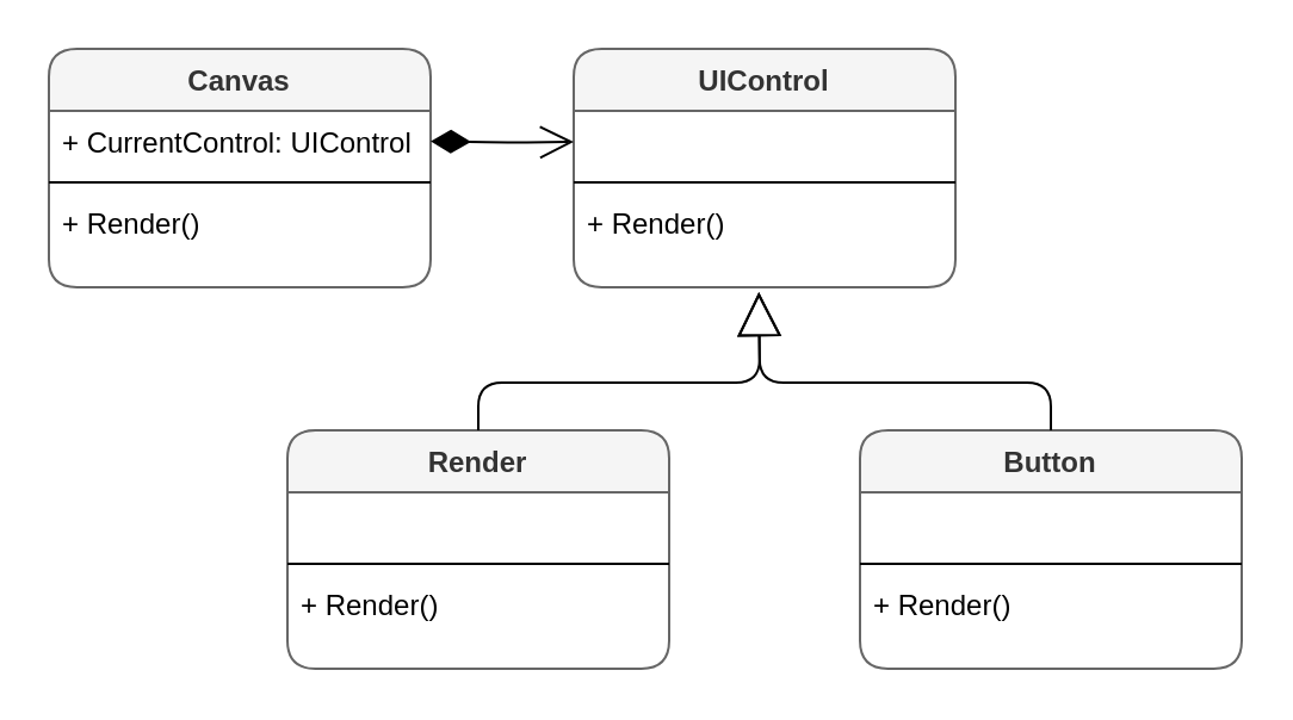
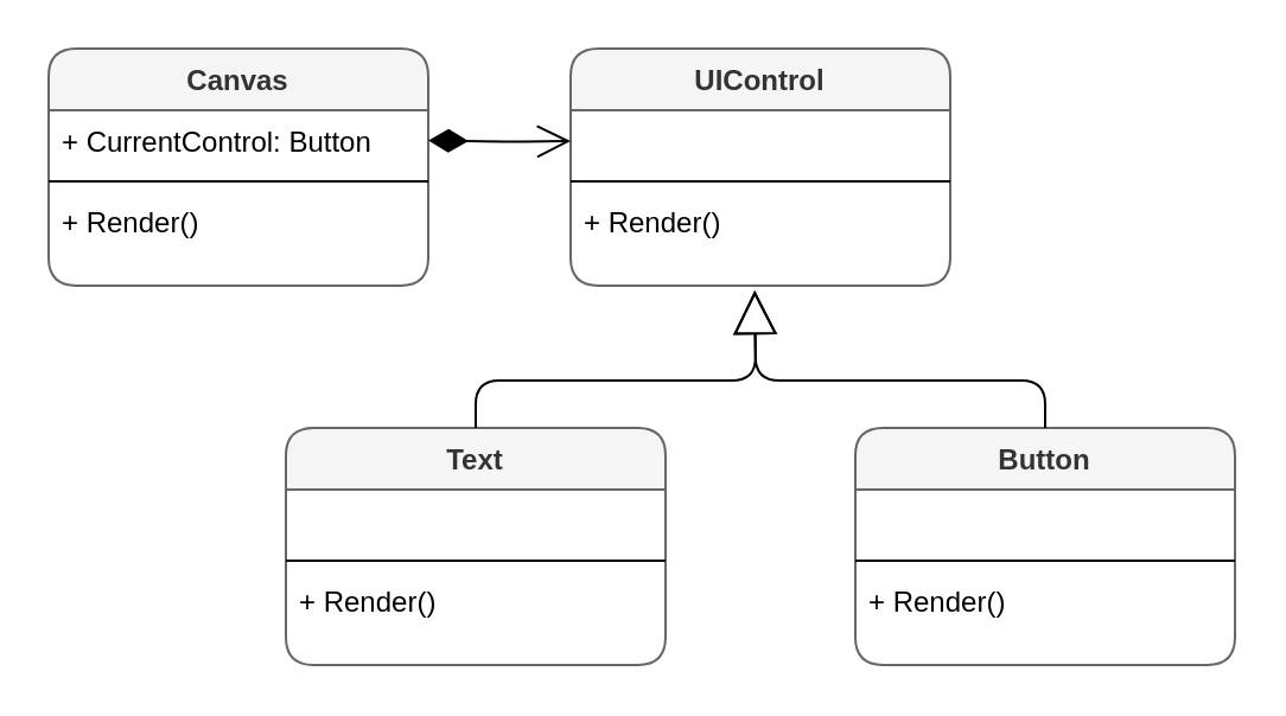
  <mxCell id="0" />
  <mxCell id="1" parent="0" />
  <mxCell id="2" value="Canvas" style="swimlane;fontStyle=1;align=center;verticalAlign=top;childLayout=stackLayout;horizontal=1;startSize=26;horizontalStack=0;resizeParent=1;resizeParentMax=0;resizeLast=0;collapsible=1;marginBottom=0;resizeHeight=1;rounded=1;shadow=0;sketch=0;noLabel=0;portConstraintRotation=0;expand=1;resizable=1;treeFolding=0;pointerEvents=1;deletable=1;autosize=0;container=0;swimlaneFillColor=none;fillColor=#f5f5f5;strokeColor=#666666;fontColor=#333333;" vertex="1" parent="1"><mxGeometry x="20" y="20" width="160" height="100" as="geometry"><mxRectangle x="40" y="40" width="70" height="26" as="alternateBounds" /></mxGeometry></mxCell>
- <mxCell id="3" value="+ CurrentControl: UIControl" style="text;strokeColor=none;fillColor=none;align=left;verticalAlign=top;spacingLeft=4;spacingRight=4;overflow=hidden;rotatable=0;points=[[0,0.5],[1,0.5]];portConstraint=eastwest;" vertex="1" parent="2"><mxGeometry y="26" width="160" height="26" as="geometry" /></mxCell>
+ <mxCell id="3" value="+ CurrentControl: Button" style="text;strokeColor=none;fillColor=none;align=left;verticalAlign=top;spacingLeft=4;spacingRight=4;overflow=hidden;rotatable=0;points=[[0,0.5],[1,0.5]];portConstraint=eastwest;" vertex="1" parent="2"><mxGeometry y="26" width="160" height="26" as="geometry" /></mxCell>
  <mxCell id="4" value="" style="line;strokeWidth=1;fillColor=none;align=left;verticalAlign=middle;spacingTop=-1;spacingLeft=3;spacingRight=3;rotatable=0;labelPosition=right;points=[];portConstraint=eastwest;" vertex="1" parent="2"><mxGeometry y="52" width="160" height="8" as="geometry" /></mxCell>
  <mxCell id="5" value="+ Render()" style="text;strokeColor=none;fillColor=none;align=left;verticalAlign=top;spacingLeft=4;spacingRight=4;overflow=hidden;rotatable=0;points=[[0,0.5],[1,0.5]];portConstraint=eastwest;" vertex="1" parent="2"><mxGeometry y="60" width="160" height="40" as="geometry" /></mxCell>
  <mxCell id="6" value="UIControl" style="swimlane;fontStyle=1;align=center;verticalAlign=top;childLayout=stackLayout;horizontal=1;startSize=26;horizontalStack=0;resizeParent=1;resizeParentMax=0;resizeLast=0;collapsible=1;marginBottom=0;resizeHeight=1;rounded=1;shadow=0;sketch=0;noLabel=0;portConstraintRotation=0;expand=1;resizable=1;treeFolding=0;pointerEvents=1;deletable=1;autosize=0;container=0;swimlaneFillColor=none;fillColor=#f5f5f5;strokeColor=#666666;fontColor=#333333;" vertex="1" parent="1"><mxGeometry x="240" y="20" width="160" height="100" as="geometry"><mxRectangle x="40" y="40" width="70" height="26" as="alternateBounds" /></mxGeometry></mxCell>
  <mxCell id="7" value=" " style="text;strokeColor=none;fillColor=none;align=left;verticalAlign=top;spacingLeft=4;spacingRight=4;overflow=hidden;rotatable=0;points=[[0,0.5],[1,0.5]];portConstraint=eastwest;" vertex="1" parent="6"><mxGeometry y="26" width="160" height="26" as="geometry" /></mxCell>
  <mxCell id="8" value="" style="endArrow=open;html=1;endSize=12;startArrow=diamondThin;startSize=14;startFill=1;edgeStyle=orthogonalEdgeStyle;align=left;verticalAlign=bottom;" edge="1" parent="6" target="7"><mxGeometry x="-1" y="3" relative="1" as="geometry"><mxPoint x="-60" y="38.76" as="sourcePoint" /><mxPoint x="100" y="38.76" as="targetPoint" /></mxGeometry></mxCell>
  <mxCell id="9" value="" style="line;strokeWidth=1;fillColor=none;align=left;verticalAlign=middle;spacingTop=-1;spacingLeft=3;spacingRight=3;rotatable=0;labelPosition=right;points=[];portConstraint=eastwest;" vertex="1" parent="6"><mxGeometry y="52" width="160" height="8" as="geometry" /></mxCell>
  <mxCell id="10" value="+ Render()" style="text;strokeColor=none;fillColor=none;align=left;verticalAlign=top;spacingLeft=4;spacingRight=4;overflow=hidden;rotatable=0;points=[[0,0.5],[1,0.5]];portConstraint=eastwest;" vertex="1" parent="6"><mxGeometry y="60" width="160" height="40" as="geometry" /></mxCell>
- <mxCell id="11" value="Render" style="swimlane;fontStyle=1;align=center;verticalAlign=top;childLayout=stackLayout;horizontal=1;startSize=26;horizontalStack=0;resizeParent=1;resizeParentMax=0;resizeLast=0;collapsible=1;marginBottom=0;resizeHeight=1;rounded=1;shadow=0;sketch=0;noLabel=0;portConstraintRotation=0;expand=1;resizable=1;treeFolding=0;pointerEvents=1;deletable=1;autosize=0;container=0;swimlaneFillColor=none;fillColor=#f5f5f5;strokeColor=#666666;fontColor=#333333;" vertex="1" parent="1"><mxGeometry x="120" y="180" width="160" height="100" as="geometry"><mxRectangle x="40" y="40" width="70" height="26" as="alternateBounds" /></mxGeometry></mxCell>
+ <mxCell id="11" value="Text" style="swimlane;fontStyle=1;align=center;verticalAlign=top;childLayout=stackLayout;horizontal=1;startSize=26;horizontalStack=0;resizeParent=1;resizeParentMax=0;resizeLast=0;collapsible=1;marginBottom=0;resizeHeight=1;rounded=1;shadow=0;sketch=0;noLabel=0;portConstraintRotation=0;expand=1;resizable=1;treeFolding=0;pointerEvents=1;deletable=1;autosize=0;container=0;swimlaneFillColor=none;fillColor=#f5f5f5;strokeColor=#666666;fontColor=#333333;" vertex="1" parent="1"><mxGeometry x="120" y="180" width="160" height="100" as="geometry"><mxRectangle x="40" y="40" width="70" height="26" as="alternateBounds" /></mxGeometry></mxCell>
  <mxCell id="12" value=" " style="text;strokeColor=none;fillColor=none;align=left;verticalAlign=top;spacingLeft=4;spacingRight=4;overflow=hidden;rotatable=0;points=[[0,0.5],[1,0.5]];portConstraint=eastwest;" vertex="1" parent="11"><mxGeometry y="26" width="160" height="26" as="geometry" /></mxCell>
  <mxCell id="13" value="" style="line;strokeWidth=1;fillColor=none;align=left;verticalAlign=middle;spacingTop=-1;spacingLeft=3;spacingRight=3;rotatable=0;labelPosition=right;points=[];portConstraint=eastwest;" vertex="1" parent="11"><mxGeometry y="52" width="160" height="8" as="geometry" /></mxCell>
  <mxCell id="14" value="+ Render()" style="text;strokeColor=none;fillColor=none;align=left;verticalAlign=top;spacingLeft=4;spacingRight=4;overflow=hidden;rotatable=0;points=[[0,0.5],[1,0.5]];portConstraint=eastwest;" vertex="1" parent="11"><mxGeometry y="60" width="160" height="40" as="geometry" /></mxCell>
  <mxCell id="15" value="Button" style="swimlane;fontStyle=1;align=center;verticalAlign=top;childLayout=stackLayout;horizontal=1;startSize=26;horizontalStack=0;resizeParent=1;resizeParentMax=0;resizeLast=0;collapsible=1;marginBottom=0;resizeHeight=1;rounded=1;shadow=0;sketch=0;noLabel=0;portConstraintRotation=0;expand=1;resizable=1;treeFolding=0;pointerEvents=1;deletable=1;autosize=0;container=0;swimlaneFillColor=none;fillColor=#f5f5f5;strokeColor=#666666;fontColor=#333333;" vertex="1" parent="1"><mxGeometry x="360" y="180" width="160" height="100" as="geometry"><mxRectangle x="40" y="40" width="70" height="26" as="alternateBounds" /></mxGeometry></mxCell>
  <mxCell id="16" value=" " style="text;strokeColor=none;fillColor=none;align=left;verticalAlign=top;spacingLeft=4;spacingRight=4;overflow=hidden;rotatable=0;points=[[0,0.5],[1,0.5]];portConstraint=eastwest;" vertex="1" parent="15"><mxGeometry y="26" width="160" height="26" as="geometry" /></mxCell>
  <mxCell id="17" value="" style="line;strokeWidth=1;fillColor=none;align=left;verticalAlign=middle;spacingTop=-1;spacingLeft=3;spacingRight=3;rotatable=0;labelPosition=right;points=[];portConstraint=eastwest;" vertex="1" parent="15"><mxGeometry y="52" width="160" height="8" as="geometry" /></mxCell>
  <mxCell id="18" value="+ Render()" style="text;strokeColor=none;fillColor=none;align=left;verticalAlign=top;spacingLeft=4;spacingRight=4;overflow=hidden;rotatable=0;points=[[0,0.5],[1,0.5]];portConstraint=eastwest;" vertex="1" parent="15"><mxGeometry y="60" width="160" height="40" as="geometry" /></mxCell>
  <mxCell id="19" value="" style="endArrow=block;endSize=16;endFill=0;html=1;entryX=0.485;entryY=1.051;entryDx=0;entryDy=0;entryPerimeter=0;exitX=0.5;exitY=0;exitDx=0;exitDy=0;" edge="1" parent="1" source="11" target="10"><mxGeometry width="160" relative="1" as="geometry"><mxPoint x="280" y="230" as="sourcePoint" /><mxPoint x="440" y="230" as="targetPoint" /><Array as="points"><mxPoint x="200" y="160" /><mxPoint x="318" y="160" /></Array></mxGeometry></mxCell>
  <mxCell id="20" value="" style="endArrow=block;endSize=16;endFill=0;html=1;entryX=0.485;entryY=1.051;entryDx=0;entryDy=0;entryPerimeter=0;exitX=0.5;exitY=0;exitDx=0;exitDy=0;" edge="1" parent="1" source="15"><mxGeometry width="160" relative="1" as="geometry"><mxPoint x="200" y="180" as="sourcePoint" /><mxPoint x="317.6" y="122.04" as="targetPoint" /><Array as="points"><mxPoint x="440" y="160" /><mxPoint x="318" y="160" /></Array></mxGeometry></mxCell>
